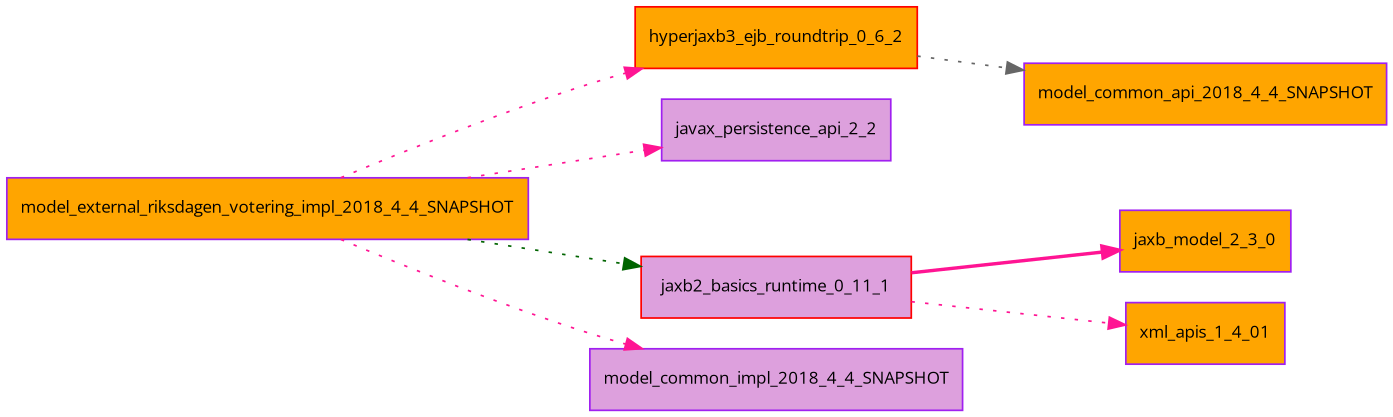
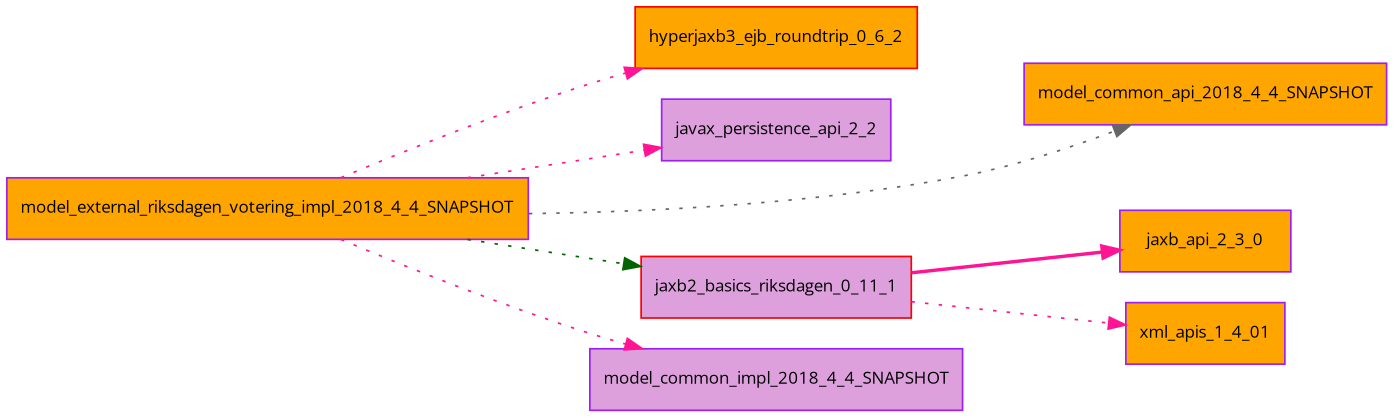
  digraph {
    fontname="Open Sans"
    rankdir=LR
    node [color=purple fillcolor=orange fontname="Open Sans" fontsize=10.0 shape=box style=filled]
    edge [color=deeppink fontname="Open Sans" style=dotted]
    hyperjaxb3_ejb_roundtrip_0_6_2 [color=red]
    model_external_riksdagen_votering_impl_2018_4_4_SNAPSHOT
    javax_persistence_api_2_2 [fillcolor=plum]
-   jaxb2_basics_runtime_0_11_1 [color=red fillcolor=plum]
+   jaxb2_basics_runtime_0_11_1 [color=red fillcolor=plum label=jaxb2_basics_riksdagen_0_11_1]
    model_common_api_2018_4_4_SNAPSHOT
    model_common_impl_2018_4_4_SNAPSHOT [fillcolor=plum]
-   jaxb_api_2_3_0 [label=jaxb_model_2_3_0]
+   jaxb_api_2_3_0
    xml_apis_1_4_01
    model_external_riksdagen_votering_impl_2018_4_4_SNAPSHOT -> hyperjaxb3_ejb_roundtrip_0_6_2
    model_external_riksdagen_votering_impl_2018_4_4_SNAPSHOT -> javax_persistence_api_2_2
    model_external_riksdagen_votering_impl_2018_4_4_SNAPSHOT -> jaxb2_basics_runtime_0_11_1 [color=darkgreen]
-   hyperjaxb3_ejb_roundtrip_0_6_2 -> model_common_api_2018_4_4_SNAPSHOT [color=gray40]
+   model_external_riksdagen_votering_impl_2018_4_4_SNAPSHOT -> model_common_api_2018_4_4_SNAPSHOT [color=gray40]
    model_external_riksdagen_votering_impl_2018_4_4_SNAPSHOT -> model_common_impl_2018_4_4_SNAPSHOT
    jaxb2_basics_runtime_0_11_1 -> jaxb_api_2_3_0 [style=bold]
    jaxb2_basics_runtime_0_11_1 -> xml_apis_1_4_01
  }
